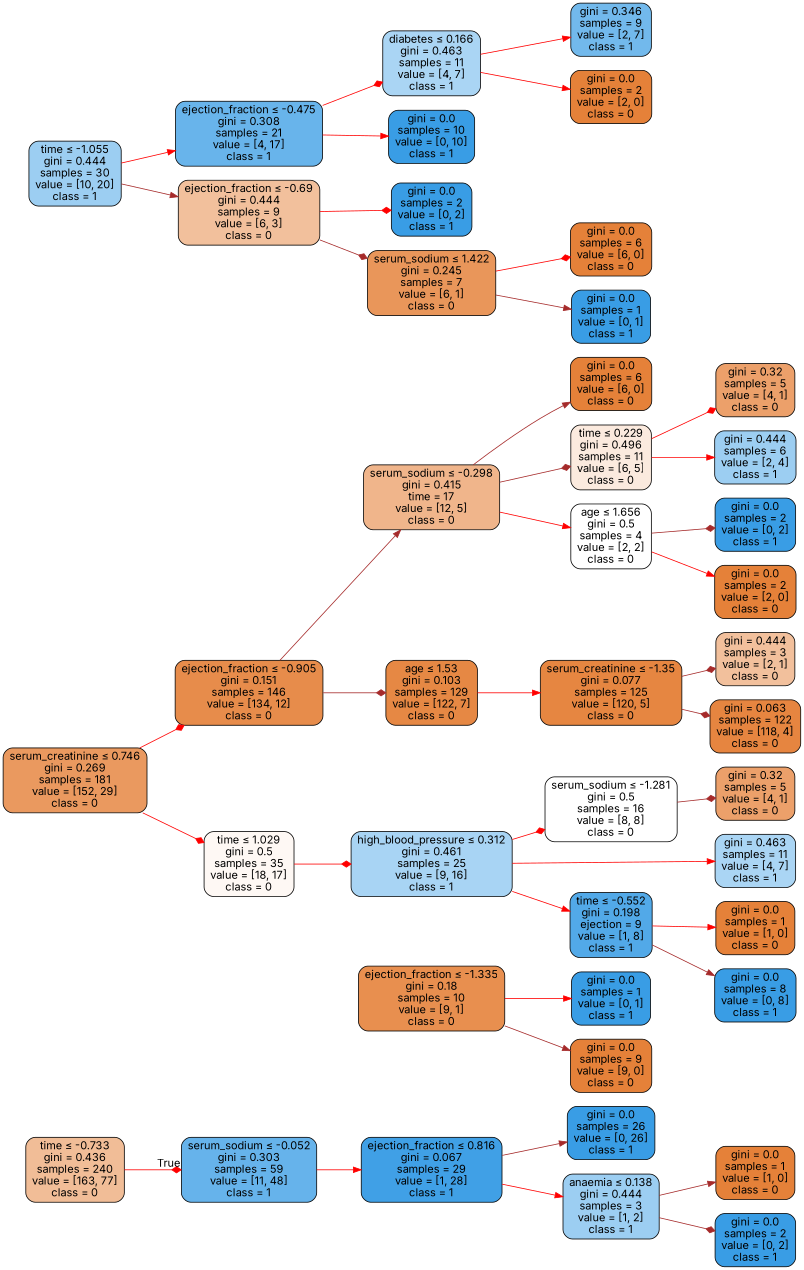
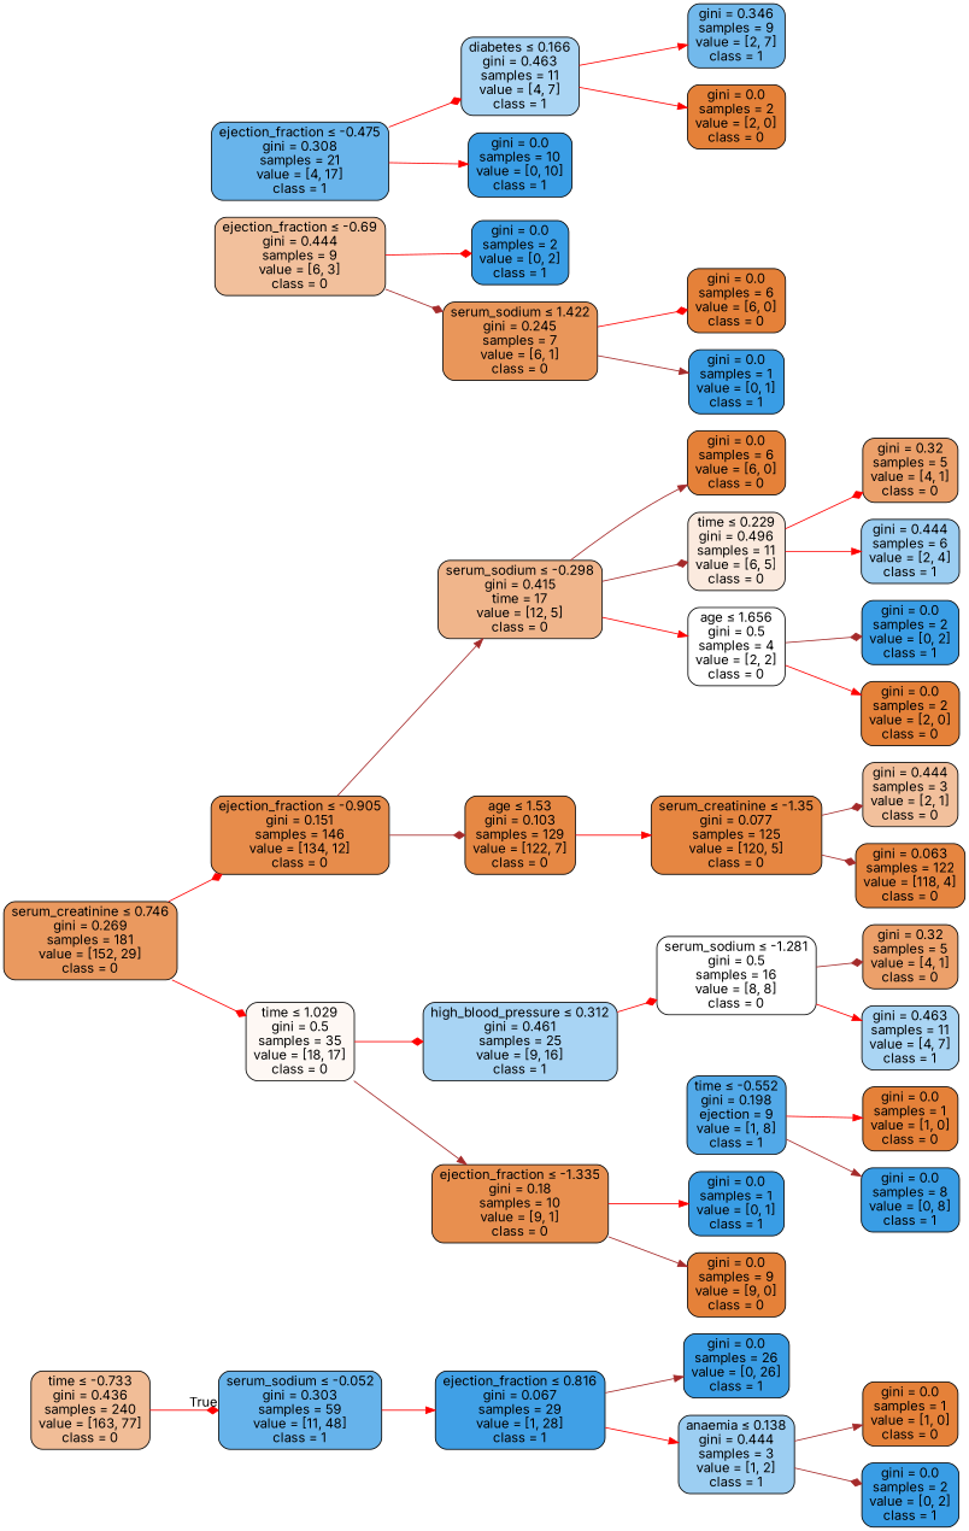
  digraph {
    fontname=Inter
    rankdir=LR
    node [color=black fillcolor="#399de5" fontname=Inter shape=box style="filled, rounded"]
    edge [arrowhead=normal color=red fontname=Inter]
    n1 [fillcolor="#f1bd97" label=<time &le; -0.733<br/>gini = 0.436<br/>samples = 240<br/>value = [163, 77]<br/>class = 0>]
    n2 [fillcolor="#66b3eb" label=<serum_sodium &le; -0.052<br/>gini = 0.303<br/>samples = 59<br/>value = [11, 48]<br/>class = 1>]
    n3 [fillcolor="#40a0e6" label=<ejection_fraction &le; 0.816<br/>gini = 0.067<br/>samples = 29<br/>value = [1, 28]<br/>class = 1>]
    n4 [fillcolor="#ea995f" label=<serum_creatinine &le; 0.746<br/>gini = 0.269<br/>samples = 181<br/>value = [152, 29]<br/>class = 0>]
    n5 [fillcolor="#e78c4b" label=<ejection_fraction &le; -0.905<br/>gini = 0.151<br/>samples = 146<br/>value = [134, 12]<br/>class = 0>]
    n6 [fillcolor="#fef8f4" label=<time &le; 1.029<br/>gini = 0.5<br/>samples = 35<br/>value = [18, 17]<br/>class = 0>]
    n7 [label=<gini = 0.0<br/>samples = 26<br/>value = [0, 26]<br/>class = 1>]
    n8 [fillcolor="#9ccef2" label=<anaemia &le; 0.138<br/>gini = 0.444<br/>samples = 3<br/>value = [1, 2]<br/>class = 1>]
-   n9 [fillcolor="#9ccef2" label=<time &le; -1.055<br/>gini = 0.444<br/>samples = 30<br/>value = [10, 20]<br/>class = 1>]
    n10 [fillcolor="#68b4eb" label=<ejection_fraction &le; -0.475<br/>gini = 0.308<br/>samples = 21<br/>value = [4, 17]<br/>class = 1>]
    n11 [fillcolor="#f2c09c" label=<ejection_fraction &le; -0.69<br/>gini = 0.444<br/>samples = 9<br/>value = [6, 3]<br/>class = 0>]
    n12 [fillcolor="#e58139" label=<gini = 0.0<br/>samples = 1<br/>value = [1, 0]<br/>class = 0>]
    n13 [label=<gini = 0.0<br/>samples = 2<br/>value = [0, 2]<br/>class = 1>]
    n14 [fillcolor="#aad5f4" label=<diabetes &le; 0.166<br/>gini = 0.463<br/>samples = 11<br/>value = [4, 7]<br/>class = 1>]
    n15 [label=<gini = 0.0<br/>samples = 10<br/>value = [0, 10]<br/>class = 1>]
    n16 [label=<gini = 0.0<br/>samples = 2<br/>value = [0, 2]<br/>class = 1>]
    n17 [fillcolor="#e9965a" label=<serum_sodium &le; 1.422<br/>gini = 0.245<br/>samples = 7<br/>value = [6, 1]<br/>class = 0>]
    n18 [fillcolor="#72b9ec" label=<gini = 0.346<br/>samples = 9<br/>value = [2, 7]<br/>class = 1>]
    n19 [fillcolor="#e58139" label=<gini = 0.0<br/>samples = 2<br/>value = [2, 0]<br/>class = 0>]
    n20 [fillcolor="#e58139" label=<gini = 0.0<br/>samples = 6<br/>value = [6, 0]<br/>class = 0>]
    n21 [label=<gini = 0.0<br/>samples = 1<br/>value = [0, 1]<br/>class = 1>]
    n22 [fillcolor="#f0b58b" label=<serum_sodium &le; -0.298<br/>gini = 0.415<br/>time = 17<br/>value = [12, 5]<br/>class = 0>]
    n23 [fillcolor="#e68844" label=<age &le; 1.53<br/>gini = 0.103<br/>samples = 129<br/>value = [122, 7]<br/>class = 0>]
    n24 [fillcolor="#a8d4f4" label=<high_blood_pressure &le; 0.312<br/>gini = 0.461<br/>samples = 25<br/>value = [9, 16]<br/>class = 1>]
    n25 [fillcolor="#e88f4f" label=<ejection_fraction &le; -1.335<br/>gini = 0.18<br/>samples = 10<br/>value = [9, 1]<br/>class = 0>]
    n26 [fillcolor="#e58139" label=<gini = 0.0<br/>samples = 6<br/>value = [6, 0]<br/>class = 0>]
    n27 [fillcolor="#fbeade" label=<time &le; 0.229<br/>gini = 0.496<br/>samples = 11<br/>value = [6, 5]<br/>class = 0>]
    n28 [fillcolor="#ffffff" label=<age &le; 1.656<br/>gini = 0.5<br/>samples = 4<br/>value = [2, 2]<br/>class = 0>]
    n29 [fillcolor="#e68641" label=<serum_creatinine &le; -1.35<br/>gini = 0.077<br/>samples = 125<br/>value = [120, 5]<br/>class = 0>]
    n30 [fillcolor="#eca06a" label=<gini = 0.32<br/>samples = 5<br/>value = [4, 1]<br/>class = 0>]
    n31 [fillcolor="#9ccef2" label=<gini = 0.444<br/>samples = 6<br/>value = [2, 4]<br/>class = 1>]
    n32 [fillcolor="#f2c09c" label=<gini = 0.444<br/>samples = 3<br/>value = [2, 1]<br/>class = 0>]
    n33 [fillcolor="#e68540" label=<gini = 0.063<br/>samples = 122<br/>value = [118, 4]<br/>class = 0>]
    n34 [label=<gini = 0.0<br/>samples = 2<br/>value = [0, 2]<br/>class = 1>]
    n35 [fillcolor="#e58139" label=<gini = 0.0<br/>samples = 2<br/>value = [2, 0]<br/>class = 0>]
    n36 [fillcolor="#ffffff" label=<serum_sodium &le; -1.281<br/>gini = 0.5<br/>samples = 16<br/>value = [8, 8]<br/>class = 0>]
    n37 [fillcolor="#52a9e8" label=<time &le; -0.552<br/>gini = 0.198<br/>ejection = 9<br/>value = [1, 8]<br/>class = 1>]
    n38 [label=<gini = 0.0<br/>samples = 1<br/>value = [0, 1]<br/>class = 1>]
    n39 [fillcolor="#e58139" label=<gini = 0.0<br/>samples = 9<br/>value = [9, 0]<br/>class = 0>]
    n40 [fillcolor="#eca06a" label=<gini = 0.32<br/>samples = 5<br/>value = [4, 1]<br/>class = 0>]
    n41 [fillcolor="#aad5f4" label=<gini = 0.463<br/>samples = 11<br/>value = [4, 7]<br/>class = 1>]
    n42 [fillcolor="#e58139" label=<gini = 0.0<br/>samples = 1<br/>value = [1, 0]<br/>class = 0>]
    n43 [label=<gini = 0.0<br/>samples = 8<br/>value = [0, 8]<br/>class = 1>]
    n1 -> n2 [arrowhead=diamond headlabel=True labelangle=45 labeldistance=2.5]
    n2 -> n3
    n3 -> n7 [color=brown]
    n3 -> n8
    n4 -> n5 [arrowhead=diamond]
    n4 -> n6 [arrowhead=diamond]
    n5 -> n22 [color=brown]
    n5 -> n23 [arrowhead=diamond color=brown]
    n6 -> n24 [arrowhead=diamond]
+   n6 -> n25 [color=brown]
    n8 -> n12 [color=brown]
    n8 -> n13 [arrowhead=diamond color=brown]
-   n9 -> n10
-   n9 -> n11 [color=brown]
    n10 -> n14 [arrowhead=diamond]
    n10 -> n15
    n11 -> n16 [arrowhead=diamond]
    n11 -> n17 [arrowhead=diamond color=brown]
    n14 -> n18
    n14 -> n19
    n17 -> n20 [arrowhead=diamond]
    n17 -> n21 [color=brown]
    n22 -> n26 [color=brown]
    n22 -> n27 [arrowhead=diamond color=brown]
    n22 -> n28
    n23 -> n29
    n24 -> n36 [arrowhead=diamond]
-   n24 -> n37
    n25 -> n38
    n25 -> n39 [color=brown]
    n27 -> n30 [arrowhead=diamond]
    n27 -> n31
    n28 -> n34 [arrowhead=diamond color=brown]
    n28 -> n35
    n29 -> n32 [arrowhead=diamond color=brown]
    n29 -> n33 [arrowhead=diamond color=brown]
    n36 -> n40 [arrowhead=diamond color=brown]
-   n24 -> n41
+   n36 -> n41
    n37 -> n42
    n37 -> n43 [color=brown]
  }
